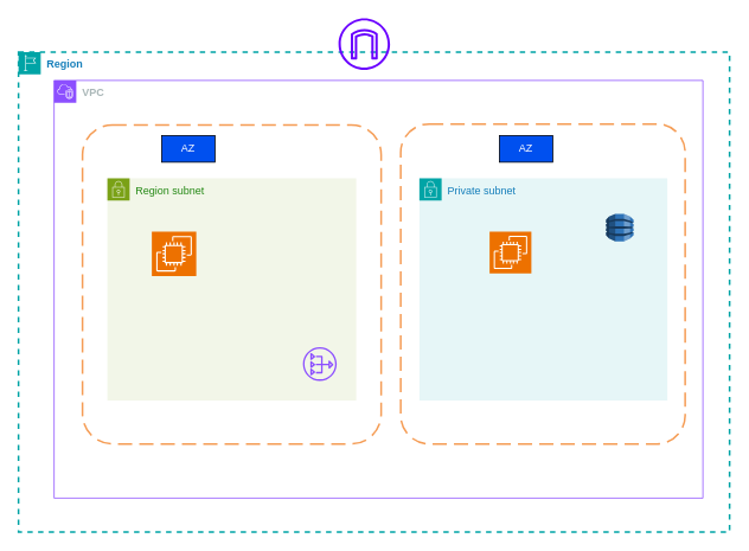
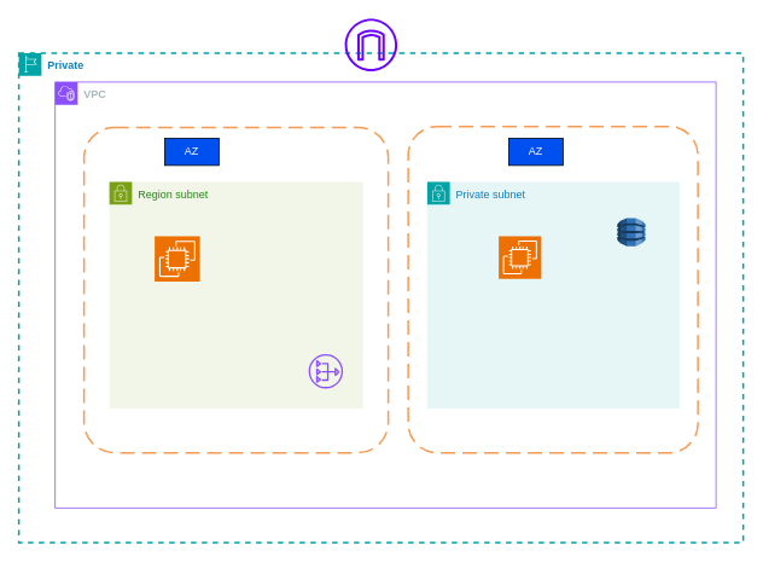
  <mxCell id="0" />
  <mxCell id="1" parent="0" />
- <mxCell id="2" value="Region" style="points=[[0,0],[0.25,0],[0.5,0],[0.75,0],[1,0],[1,0.25],[1,0.5],[1,0.75],[1,1],[0.75,1],[0.5,1],[0.25,1],[0,1],[0,0.75],[0,0.5],[0,0.25]];outlineConnect=0;gradientColor=none;html=1;whiteSpace=wrap;fontSize=12;fontStyle=1;container=1;pointerEvents=0;collapsible=0;recursiveResize=0;shape=mxgraph.aws4.group;grIcon=mxgraph.aws4.group_region;strokeColor=#00A4A6;fillColor=none;verticalAlign=top;align=left;spacingLeft=30;fontColor=#147EBA;dashed=1;strokeWidth=2;" vertex="1" parent="1"><mxGeometry x="20" y="58" width="800" height="540" as="geometry" /></mxCell>
+ <mxCell id="2" value="Private" style="points=[[0,0],[0.25,0],[0.5,0],[0.75,0],[1,0],[1,0.25],[1,0.5],[1,0.75],[1,1],[0.75,1],[0.5,1],[0.25,1],[0,1],[0,0.75],[0,0.5],[0,0.25]];outlineConnect=0;gradientColor=none;html=1;whiteSpace=wrap;fontSize=12;fontStyle=1;container=1;pointerEvents=0;collapsible=0;recursiveResize=0;shape=mxgraph.aws4.group;grIcon=mxgraph.aws4.group_region;strokeColor=#00A4A6;fillColor=none;verticalAlign=top;align=left;spacingLeft=30;fontColor=#147EBA;dashed=1;strokeWidth=2;" vertex="1" parent="1"><mxGeometry x="20" y="58" width="800" height="540" as="geometry" /></mxCell>
  <mxCell id="3" value="VPC" style="points=[[0,0],[0.25,0],[0.5,0],[0.75,0],[1,0],[1,0.25],[1,0.5],[1,0.75],[1,1],[0.75,1],[0.5,1],[0.25,1],[0,1],[0,0.75],[0,0.5],[0,0.25]];outlineConnect=0;gradientColor=none;html=1;whiteSpace=wrap;fontSize=12;fontStyle=1;container=1;pointerEvents=0;collapsible=0;recursiveResize=0;shape=mxgraph.aws4.group;grIcon=mxgraph.aws4.group_vpc2;strokeColor=#8C4FFF;fillColor=none;verticalAlign=top;align=left;spacingLeft=30;fontColor=#AAB7B8;dashed=0;" vertex="1" parent="2"><mxGeometry x="40" y="32" width="730" height="470" as="geometry" /></mxCell>
  <mxCell id="4" value="AZ" style="text;align=center;html=1;verticalAlign=middle;whiteSpace=wrap;rounded=0;labelBackgroundColor=none;fillStyle=auto;fillColor=light-dark(#0050EF,#FFFAD8);fontColor=light-dark(#ffffff, #bd2e2e);strokeColor=default;" vertex="1" parent="3"><mxGeometry x="501" y="62" width="60" height="30" as="geometry" /></mxCell>
  <mxCell id="5" value="AZ" style="text;align=center;html=1;verticalAlign=middle;whiteSpace=wrap;rounded=0;labelBackgroundColor=none;fillStyle=auto;fillColor=light-dark(#0050EF,#FFFAD8);fontColor=light-dark(#ffffff, #bd2e2e);strokeColor=default;" vertex="1" parent="3"><mxGeometry x="121" y="62" width="60" height="30" as="geometry" /></mxCell>
  <mxCell id="6" value="Region subnet" style="points=[[0,0],[0.25,0],[0.5,0],[0.75,0],[1,0],[1,0.25],[1,0.5],[1,0.75],[1,1],[0.75,1],[0.5,1],[0.25,1],[0,1],[0,0.75],[0,0.5],[0,0.25]];outlineConnect=0;gradientColor=none;html=1;whiteSpace=wrap;fontSize=12;fontStyle=0;container=1;pointerEvents=0;collapsible=0;recursiveResize=0;shape=mxgraph.aws4.group;grIcon=mxgraph.aws4.group_security_group;grStroke=0;strokeColor=#7AA116;fillColor=#F2F6E8;verticalAlign=top;align=left;spacingLeft=30;fontColor=#248814;dashed=0;" vertex="1" parent="3"><mxGeometry x="60" y="110" width="280" height="250" as="geometry" /></mxCell>
  <mxCell id="7" value="Private subnet" style="points=[[0,0],[0.25,0],[0.5,0],[0.75,0],[1,0],[1,0.25],[1,0.5],[1,0.75],[1,1],[0.75,1],[0.5,1],[0.25,1],[0,1],[0,0.75],[0,0.5],[0,0.25]];outlineConnect=0;gradientColor=none;html=1;whiteSpace=wrap;fontSize=12;fontStyle=0;container=1;pointerEvents=0;collapsible=0;recursiveResize=0;shape=mxgraph.aws4.group;grIcon=mxgraph.aws4.group_security_group;grStroke=0;strokeColor=#00A4A6;fillColor=#E6F6F7;verticalAlign=top;align=left;spacingLeft=30;fontColor=#147EBA;dashed=0;" vertex="1" parent="3"><mxGeometry x="411" y="110" width="279" height="250" as="geometry" /></mxCell>
  <mxCell id="8" value="" style="rounded=1;arcSize=10;dashed=1;strokeColor=#F59D56;fillColor=none;gradientColor=none;dashPattern=8 4;strokeWidth=2;" vertex="1" parent="7"><mxGeometry x="-21" y="-61" width="320" height="360" as="geometry" /></mxCell>
  <mxCell id="9" value="" style="outlineConnect=0;dashed=0;verticalLabelPosition=bottom;verticalAlign=top;align=center;html=1;shape=mxgraph.aws3.dynamo_db;fillColor=#2E73B8;gradientColor=none;" vertex="1" parent="7"><mxGeometry x="210" y="40" width="31" height="31" as="geometry" /></mxCell>
  <mxCell id="10" value="" style="sketch=0;points=[[0,0,0],[0.25,0,0],[0.5,0,0],[0.75,0,0],[1,0,0],[0,1,0],[0.25,1,0],[0.5,1,0],[0.75,1,0],[1,1,0],[0,0.25,0],[0,0.5,0],[0,0.75,0],[1,0.25,0],[1,0.5,0],[1,0.75,0]];outlineConnect=0;fontColor=#232F3E;fillColor=#ED7100;strokeColor=#ffffff;dashed=0;verticalLabelPosition=bottom;verticalAlign=top;align=center;html=1;fontSize=12;fontStyle=0;aspect=fixed;shape=mxgraph.aws4.resourceIcon;resIcon=mxgraph.aws4.ec2;" vertex="1" parent="7"><mxGeometry x="79" y="60" width="47" height="47" as="geometry" /></mxCell>
  <mxCell id="11" value="" style="rounded=1;arcSize=10;dashed=1;strokeColor=#F59D56;fillColor=none;gradientColor=none;dashPattern=8 4;strokeWidth=2;" vertex="1" parent="3"><mxGeometry x="32" y="50" width="336" height="359" as="geometry" /></mxCell>
  <mxCell id="12" value="" style="sketch=0;outlineConnect=0;fontColor=#232F3E;gradientColor=none;fillColor=#8C4FFF;strokeColor=none;dashed=0;verticalLabelPosition=bottom;verticalAlign=top;align=center;html=1;fontSize=12;fontStyle=0;aspect=fixed;pointerEvents=1;shape=mxgraph.aws4.nat_gateway;" vertex="1" parent="3"><mxGeometry x="280" y="300" width="38" height="38" as="geometry" /></mxCell>
  <mxCell id="13" value="" style="sketch=0;points=[[0,0,0],[0.25,0,0],[0.5,0,0],[0.75,0,0],[1,0,0],[0,1,0],[0.25,1,0],[0.5,1,0],[0.75,1,0],[1,1,0],[0,0.25,0],[0,0.5,0],[0,0.75,0],[1,0.25,0],[1,0.5,0],[1,0.75,0]];outlineConnect=0;fontColor=#232F3E;fillColor=#ED7100;strokeColor=#ffffff;dashed=0;verticalLabelPosition=bottom;verticalAlign=top;align=center;html=1;fontSize=12;fontStyle=0;aspect=fixed;shape=mxgraph.aws4.resourceIcon;resIcon=mxgraph.aws4.ec2;" vertex="1" parent="3"><mxGeometry x="110" y="170" width="50" height="50" as="geometry" /></mxCell>
  <mxCell id="14" value="" style="sketch=0;outlineConnect=0;fontColor=#ffffff;fillColor=#6a00ff;strokeColor=#3700CC;dashed=0;verticalLabelPosition=bottom;verticalAlign=top;align=center;html=1;fontSize=12;fontStyle=0;aspect=fixed;pointerEvents=1;shape=mxgraph.aws4.internet_gateway;" vertex="1" parent="1"><mxGeometry x="380" y="20" width="58" height="58" as="geometry" /></mxCell>
